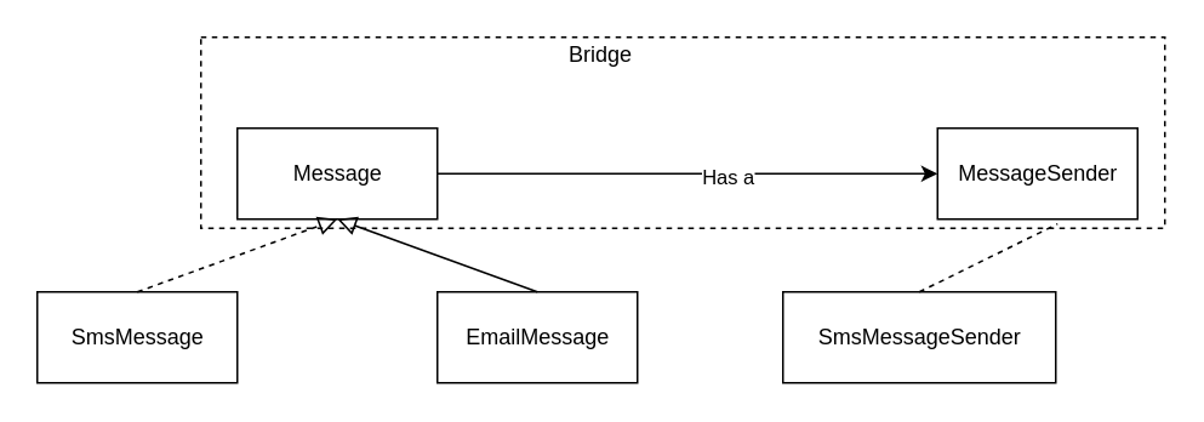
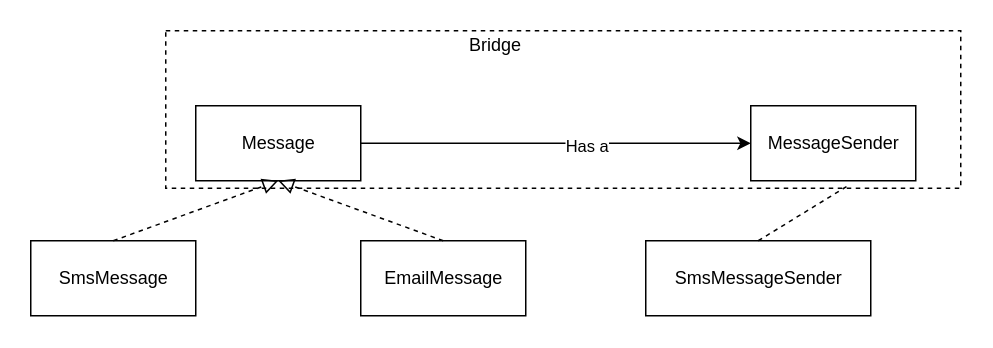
  <mxCell id="0" />
  <mxCell id="1" parent="0" />
  <mxCell id="2" style="edgeStyle=orthogonalEdgeStyle;rounded=0;orthogonalLoop=1;jettySize=auto;html=1;" edge="1" parent="1" source="4" target="9"><mxGeometry relative="1" as="geometry" /></mxCell>
  <mxCell id="3" value="Has a" style="edgeLabel;html=1;align=center;verticalAlign=middle;resizable=0;points=[];" vertex="1" connectable="0" parent="2"><mxGeometry x="0.155" y="-1" relative="1" as="geometry"><mxPoint as="offset" /></mxGeometry></mxCell>
  <mxCell id="4" value="Message" style="html=1;" vertex="1" parent="1"><mxGeometry x="130" y="70" width="110" height="50" as="geometry" /></mxCell>
  <mxCell id="5" value="SmsMessage" style="html=1;" vertex="1" parent="1"><mxGeometry x="20" y="160" width="110" height="50" as="geometry" /></mxCell>
  <mxCell id="6" value="EmailMessage" style="html=1;" vertex="1" parent="1"><mxGeometry x="240" y="160" width="110" height="50" as="geometry" /></mxCell>
- <mxCell id="7" value="" style="endArrow=block;startArrow=none;endFill=0;startFill=0;endSize=8;html=1;verticalAlign=bottom;dashed=0;labelBackgroundColor=none;entryX=0.5;entryY=1;entryDx=0;entryDy=0;exitX=0.5;exitY=0;exitDx=0;exitDy=0;" edge="1" parent="1" source="6" target="4"><mxGeometry width="160" relative="1" as="geometry"><mxPoint x="240" y="160" as="sourcePoint" /><mxPoint x="400" y="160" as="targetPoint" /></mxGeometry></mxCell>
+ <mxCell id="7" value="" style="endArrow=block;startArrow=none;endFill=0;startFill=0;endSize=8;html=1;verticalAlign=bottom;dashed=1;labelBackgroundColor=none;entryX=0.5;entryY=1;entryDx=0;entryDy=0;exitX=0.5;exitY=0;exitDx=0;exitDy=0;" edge="1" parent="1" source="6" target="4"><mxGeometry width="160" relative="1" as="geometry"><mxPoint x="240" y="160" as="sourcePoint" /><mxPoint x="400" y="160" as="targetPoint" /></mxGeometry></mxCell>
  <mxCell id="8" value="" style="endArrow=block;startArrow=none;endFill=0;startFill=0;endSize=8;html=1;verticalAlign=bottom;dashed=1;labelBackgroundColor=none;entryX=0.5;entryY=1;entryDx=0;entryDy=0;exitX=0.5;exitY=0;exitDx=0;exitDy=0;" edge="1" parent="1" source="5" target="4"><mxGeometry width="160" relative="1" as="geometry"><mxPoint x="240" y="160" as="sourcePoint" /><mxPoint x="400" y="160" as="targetPoint" /></mxGeometry></mxCell>
- <mxCell id="9" value="MessageSender" style="html=1;" vertex="1" parent="1"><mxGeometry x="515" y="70" width="110" height="50" as="geometry" /></mxCell>
+ <mxCell id="9" value="MessageSender" style="html=1;" vertex="1" parent="1"><mxGeometry x="500" y="70" width="110" height="50" as="geometry" /></mxCell>
  <mxCell id="10" value="SmsMessageSender" style="html=1;" vertex="1" parent="1"><mxGeometry x="430" y="160" width="150" height="50" as="geometry" /></mxCell>
  <mxCell id="11" value="" style="endArrow=none;startArrow=none;endFill=0;startFill=0;endSize=8;html=1;verticalAlign=bottom;dashed=1;labelBackgroundColor=none;exitX=0.5;exitY=0;exitDx=0;exitDy=0;entryX=0.6;entryY=1.052;entryDx=0;entryDy=0;entryPerimeter=0;" edge="1" parent="1" source="10" target="9"><mxGeometry width="160" relative="1" as="geometry"><mxPoint x="85" y="170" as="sourcePoint" /><mxPoint x="470" y="130" as="targetPoint" /></mxGeometry></mxCell>
  <mxCell id="12" value="" style="rounded=0;whiteSpace=wrap;html=1;dashed=1;fillColor=none;" vertex="1" parent="1"><mxGeometry x="110" y="20" width="530" height="105" as="geometry" /></mxCell>
  <mxCell id="13" value="Bridge" style="text;html=1;strokeColor=none;fillColor=none;align=center;verticalAlign=middle;whiteSpace=wrap;rounded=0;dashed=1;" vertex="1" parent="1"><mxGeometry x="310" y="20" width="40" height="20" as="geometry" /></mxCell>
